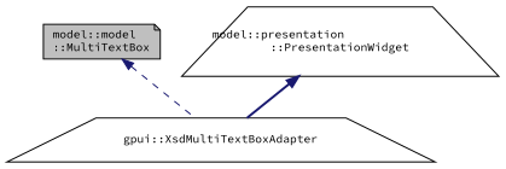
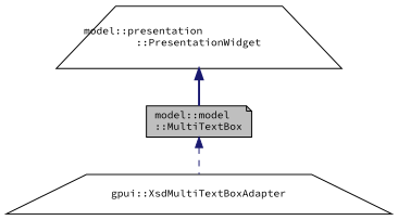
  digraph {
    fontname="Source Code Pro"
    node [color=black fillcolor=white fontname="Source Code Pro" fontsize=10 shape=trapezium style=filled]
    edge [color=midnightblue dir=back fontname="Source Code Pro" fontsize=10 labelfontname=Helvetica labelfontsize=10]
    n1 [fillcolor=grey75 fontcolor=black height=0.2 label="model::model\l::MultiTextBox" shape=note width=0.4]
    n2 [height=0.2 label="gpui::XsdMultiTextBoxAdapter" width=0.4]
    n3 [height=0.2 label="model::presentation\l::PresentationWidget" width=0.4]
    n1 -> n2 [style=dashed]
-   n3 -> n2 [style=bold]
+   n3 -> n1 [style=bold]
  }
